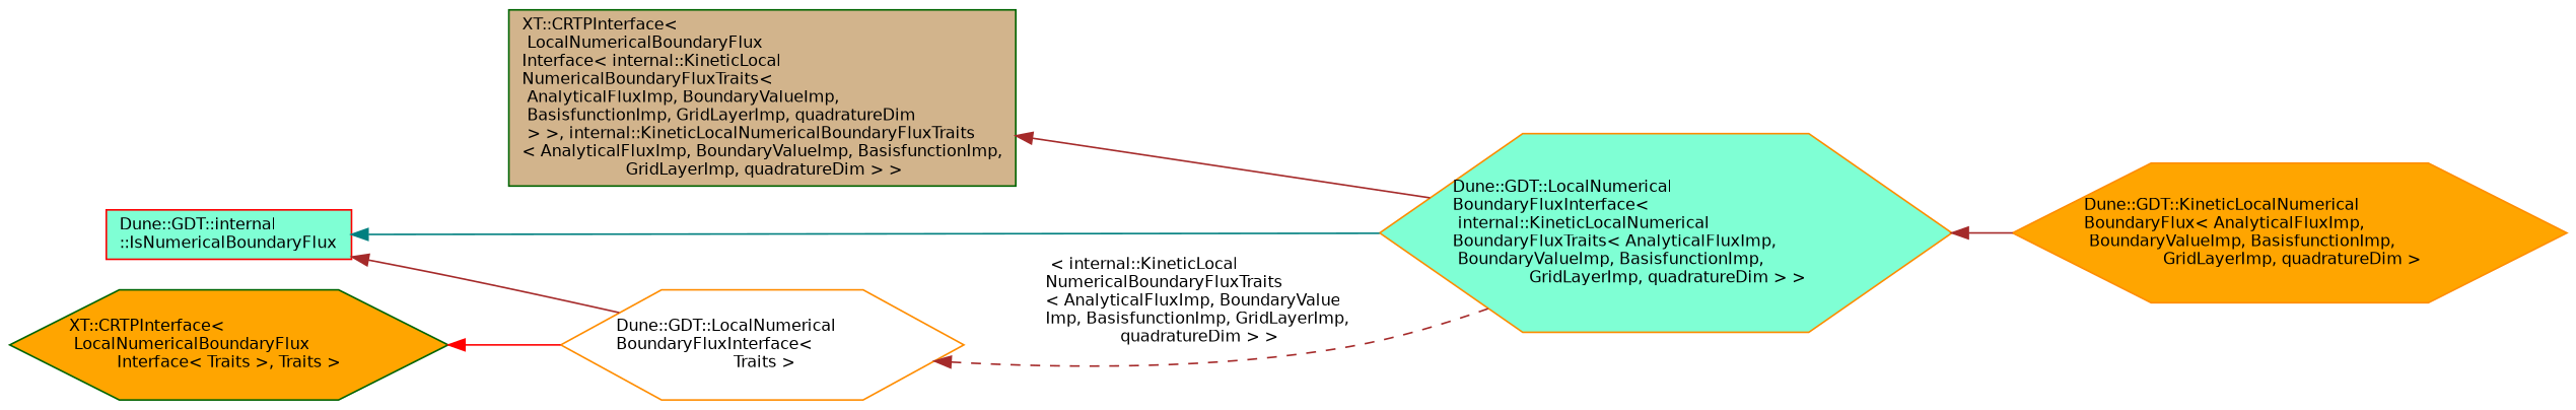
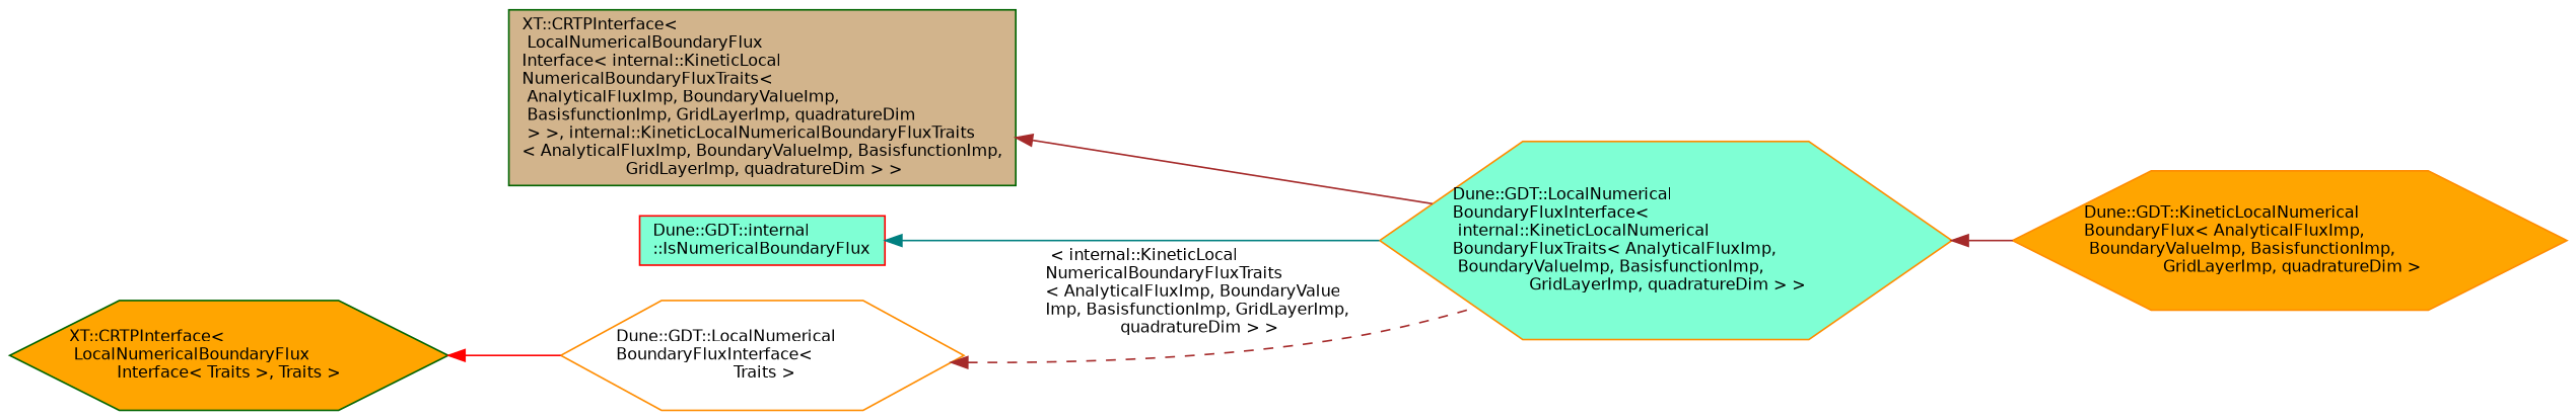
  digraph {
    rankdir=LR
    node [color=darkorange fillcolor=orange fontname=Helvetica fontsize=10 shape=hexagon style=filled]
    edge [color=brown dir=back fontname=Helvetica fontsize=10 labelfontname=Helvetica labelfontsize=10 style=solid]
    n1 [fontcolor=black height=0.2 label="Dune::GDT::KineticLocalNumerical\lBoundaryFlux\< AnalyticalFluxImp,\l BoundaryValueImp, BasisfunctionImp,\l GridLayerImp, quadratureDim \>" width=0.4]
    n2 [fillcolor=aquamarine height=0.2 label="Dune::GDT::LocalNumerical\lBoundaryFluxInterface\<\l internal::KineticLocalNumerical\lBoundaryFluxTraits\< AnalyticalFluxImp,\l BoundaryValueImp, BasisfunctionImp,\l GridLayerImp, quadratureDim \> \>" width=0.4]
    n3 [color=darkgreen fillcolor=tan height=0.2 label="XT::CRTPInterface\<\l LocalNumericalBoundaryFlux\lInterface\< internal::KineticLocal\lNumericalBoundaryFluxTraits\<\l AnalyticalFluxImp, BoundaryValueImp,\l BasisfunctionImp, GridLayerImp, quadratureDim\l \> \>, internal::KineticLocalNumericalBoundaryFluxTraits\l\< AnalyticalFluxImp, BoundaryValueImp, BasisfunctionImp,\l GridLayerImp, quadratureDim \> \>" shape=box width=0.4]
    n4 [color=red fillcolor=aquamarine height=0.2 label="Dune::GDT::internal\l::IsNumericalBoundaryFlux" shape=box width=0.4]
    n5 [fillcolor=white height=0.2 label="Dune::GDT::LocalNumerical\lBoundaryFluxInterface\<\l Traits \>" width=0.4]
    n6 [color=darkgreen height=0.2 label="XT::CRTPInterface\<\l LocalNumericalBoundaryFlux\lInterface\< Traits \>, Traits \>" width=0.4]
    n2 -> n1
    n3 -> n2
    n4 -> n2 [color=teal]
-   n4 -> n5
    n5 -> n2 [label=" \< internal::KineticLocal\lNumericalBoundaryFluxTraits\l\< AnalyticalFluxImp, BoundaryValue\lImp, BasisfunctionImp, GridLayerImp,\l quadratureDim \> \>" style=dashed]
    n6 -> n5 [color=red]
  }
